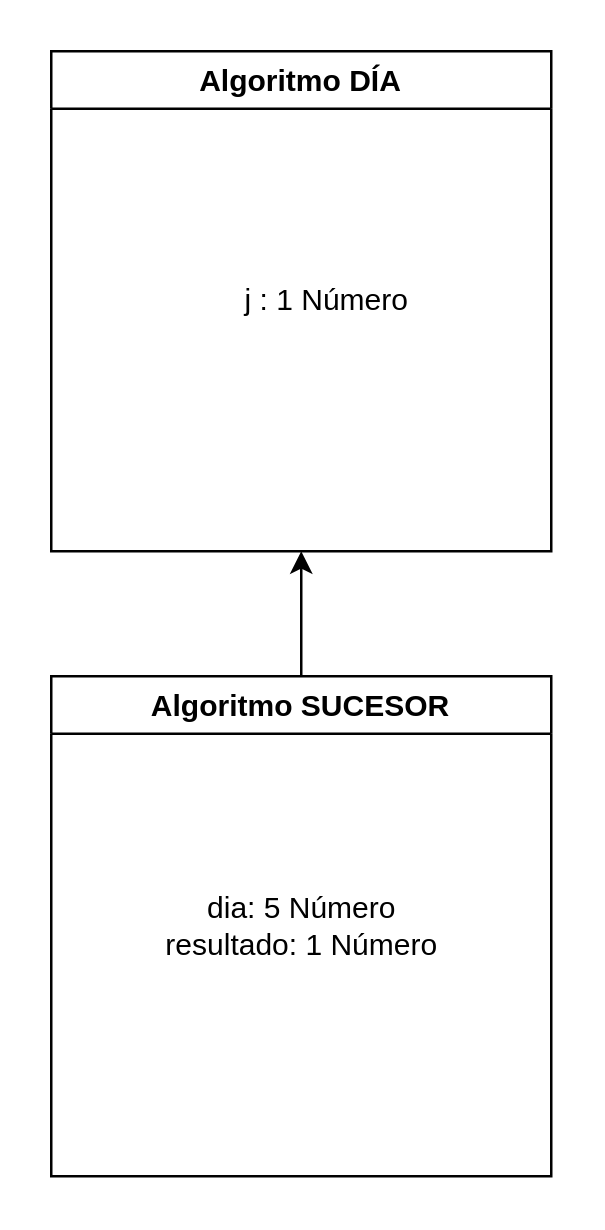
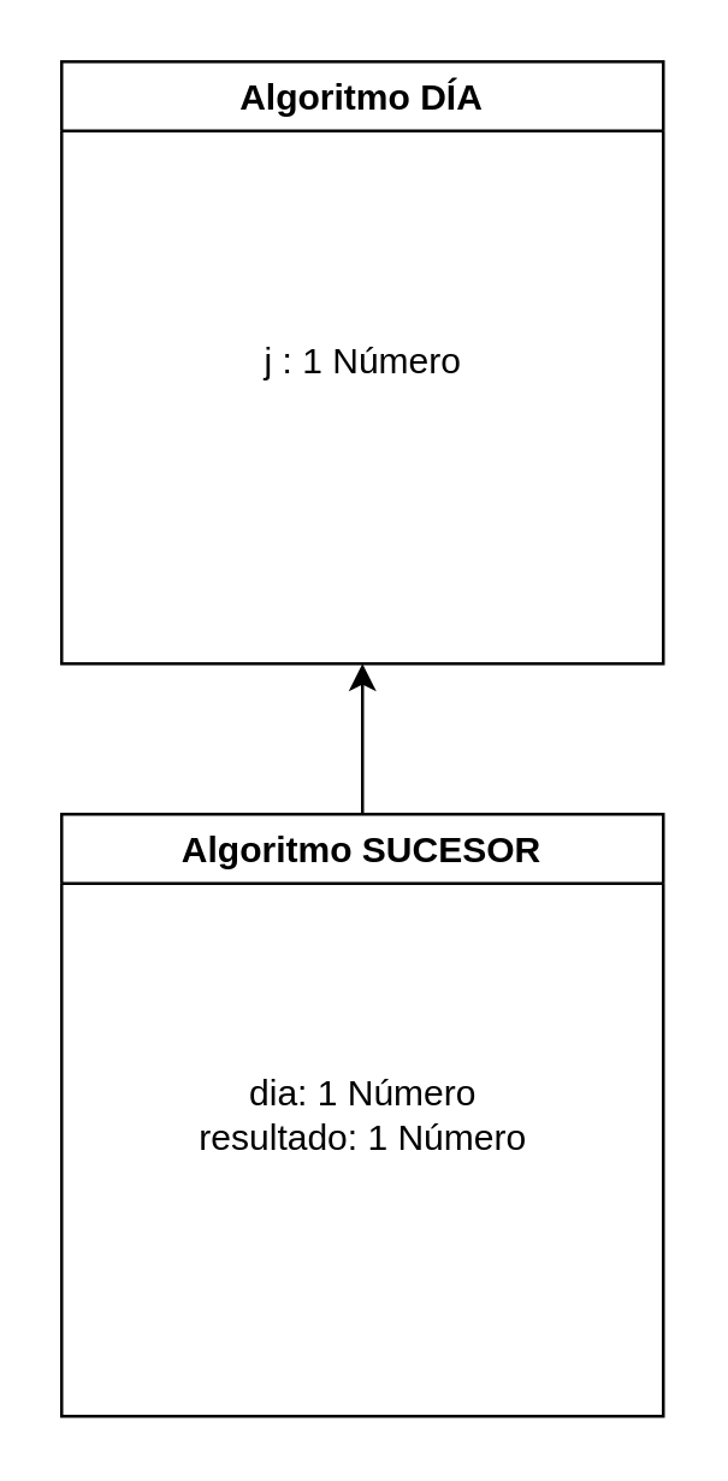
  <mxCell id="0" />
  <mxCell id="1" parent="0" />
  <mxCell id="2" value="" style="edgeStyle=none;html=1;" edge="1" parent="1" source="3" target="5"><mxGeometry relative="1" as="geometry" /></mxCell>
  <mxCell id="3" value="Algoritmo SUCESOR" style="swimlane;" vertex="1" parent="1"><mxGeometry x="20" y="270" width="200" height="200" as="geometry" /></mxCell>
- <mxCell id="4" value="dia: 5 Número&lt;br&gt;resultado: 1 Número" style="text;html=1;align=center;verticalAlign=middle;resizable=0;points=[];autosize=1;strokeColor=none;fillColor=none;" vertex="1" parent="3"><mxGeometry x="40" y="85" width="120" height="30" as="geometry" /></mxCell>
+ <mxCell id="4" value="dia: 1 Número&lt;br&gt;resultado: 1 Número" style="text;html=1;align=center;verticalAlign=middle;resizable=0;points=[];autosize=1;strokeColor=none;fillColor=none;" vertex="1" parent="3"><mxGeometry x="40" y="85" width="120" height="30" as="geometry" /></mxCell>
  <mxCell id="5" value="Algoritmo DÍA" style="swimlane;" vertex="1" parent="1"><mxGeometry x="20" y="20" width="200" height="200" as="geometry" /></mxCell>
- <mxCell id="6" value="j : 1 Número" style="text;html=1;align=center;verticalAlign=middle;resizable=0;points=[];autosize=1;strokeColor=none;fillColor=none;" vertex="1" parent="5"><mxGeometry x="70" y="90" width="80" height="20" as="geometry" /></mxCell>
+ <mxCell id="6" value="j : 1 Número" style="text;html=1;align=center;verticalAlign=middle;resizable=0;points=[];autosize=1;strokeColor=none;fillColor=none;" vertex="1" parent="5"><mxGeometry x="60" y="90" width="80" height="20" as="geometry" /></mxCell>
